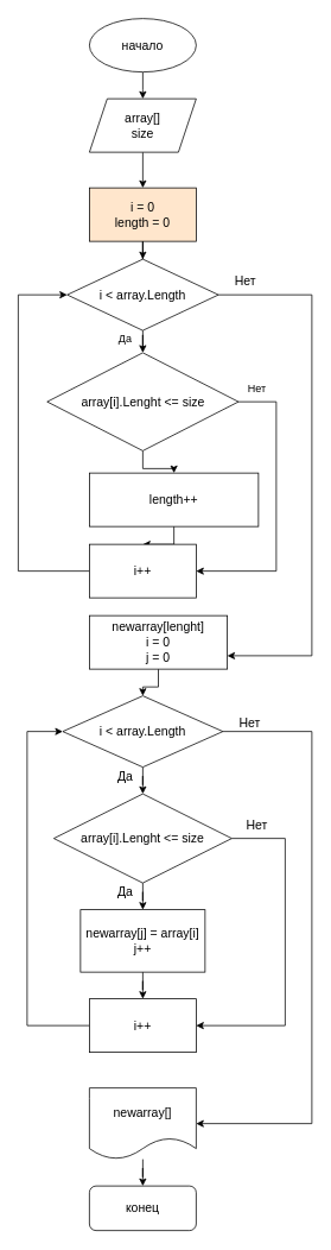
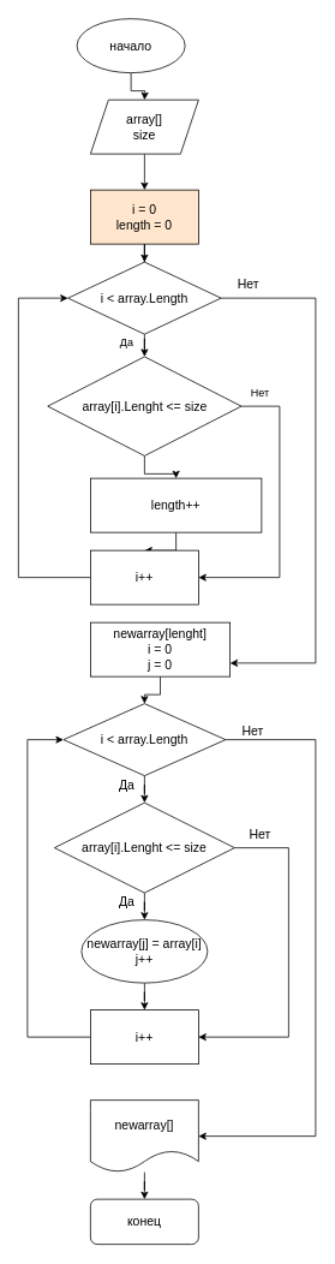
  <mxCell id="0" />
  <mxCell id="1" parent="0" />
  <mxCell id="2" value="" style="edgeStyle=orthogonalEdgeStyle;rounded=0;orthogonalLoop=1;jettySize=auto;html=1;" parent="1" source="3" edge="1"><mxGeometry relative="1" as="geometry"><mxPoint x="160" y="110" as="targetPoint" /></mxGeometry></mxCell>
- <mxCell id="3" value="&lt;font style=&quot;vertical-align: inherit;&quot;&gt;&lt;font style=&quot;vertical-align: inherit; font-size: 14px;&quot;&gt;начало&lt;/font&gt;&lt;/font&gt;" style="ellipse;whiteSpace=wrap;html=1;" parent="1" vertex="1"><mxGeometry x="100" y="20" width="120" height="60" as="geometry" /></mxCell>
+ <mxCell id="3" value="&lt;font style=&quot;vertical-align: inherit;&quot;&gt;&lt;font style=&quot;vertical-align: inherit; font-size: 14px;&quot;&gt;начало&lt;/font&gt;&lt;/font&gt;" style="ellipse;whiteSpace=wrap;html=1;" parent="1" vertex="1"><mxGeometry x="85" y="20" width="120" height="60" as="geometry" /></mxCell>
  <mxCell id="4" value="" style="edgeStyle=orthogonalEdgeStyle;rounded=0;orthogonalLoop=1;jettySize=auto;html=1;" edge="1" parent="1" source="5" target="7"><mxGeometry relative="1" as="geometry" /></mxCell>
  <mxCell id="5" value="&lt;font style=&quot;font-size: 14px;&quot;&gt;array[]&lt;br&gt;size&lt;/font&gt;" style="shape=parallelogram;perimeter=parallelogramPerimeter;whiteSpace=wrap;html=1;fixedSize=1;" vertex="1" parent="1"><mxGeometry x="100" y="110" width="120" height="60" as="geometry" /></mxCell>
  <mxCell id="6" value="" style="edgeStyle=orthogonalEdgeStyle;rounded=0;orthogonalLoop=1;jettySize=auto;html=1;" edge="1" parent="1" source="7" target="10"><mxGeometry relative="1" as="geometry" /></mxCell>
  <mxCell id="7" value="&lt;font style=&quot;font-size: 14px;&quot;&gt;i = 0&lt;br&gt;length = 0&lt;/font&gt;" style="rounded=0;whiteSpace=wrap;html=1;fillColor=#ffe6cc;" vertex="1" parent="1"><mxGeometry x="100" y="210" width="120" height="60" as="geometry" /></mxCell>
  <mxCell id="8" value="" style="edgeStyle=orthogonalEdgeStyle;rounded=0;orthogonalLoop=1;jettySize=auto;html=1;" edge="1" parent="1" source="10" target="13"><mxGeometry relative="1" as="geometry" /></mxCell>
  <mxCell id="9" style="edgeStyle=orthogonalEdgeStyle;rounded=0;orthogonalLoop=1;jettySize=auto;html=1;entryX=1;entryY=0.75;entryDx=0;entryDy=0;fontSize=14;" edge="1" parent="1" source="10" target="21"><mxGeometry relative="1" as="geometry"><Array as="points"><mxPoint x="350" y="330" /><mxPoint x="350" y="735" /></Array></mxGeometry></mxCell>
  <mxCell id="10" value="&lt;font style=&quot;font-size: 14px;&quot;&gt;i &amp;lt; array.Length&lt;/font&gt;" style="rhombus;whiteSpace=wrap;html=1;" vertex="1" parent="1"><mxGeometry x="75" y="290" width="170" height="80" as="geometry" /></mxCell>
  <mxCell id="11" value="" style="edgeStyle=orthogonalEdgeStyle;rounded=0;orthogonalLoop=1;jettySize=auto;html=1;" edge="1" parent="1" source="13" target="16"><mxGeometry relative="1" as="geometry" /></mxCell>
  <mxCell id="12" style="edgeStyle=orthogonalEdgeStyle;rounded=0;orthogonalLoop=1;jettySize=auto;html=1;entryX=1;entryY=0.5;entryDx=0;entryDy=0;" edge="1" parent="1" source="13" target="18"><mxGeometry relative="1" as="geometry"><mxPoint x="230" y="560" as="targetPoint" /><Array as="points"><mxPoint x="310" y="450" /><mxPoint x="310" y="640" /></Array></mxGeometry></mxCell>
  <mxCell id="13" value="&lt;font style=&quot;font-size: 14px;&quot;&gt;array[i].Lenght &amp;lt;= size&lt;/font&gt;" style="rhombus;whiteSpace=wrap;html=1;" vertex="1" parent="1"><mxGeometry x="52.5" y="395" width="215" height="110" as="geometry" /></mxCell>
  <mxCell id="14" value="Да" style="text;html=1;align=center;verticalAlign=middle;resizable=0;points=[];autosize=1;strokeColor=none;fillColor=none;" vertex="1" parent="1"><mxGeometry x="120" y="365" width="40" height="30" as="geometry" /></mxCell>
  <mxCell id="15" value="" style="edgeStyle=orthogonalEdgeStyle;rounded=0;orthogonalLoop=1;jettySize=auto;html=1;" edge="1" parent="1" source="16" target="18"><mxGeometry relative="1" as="geometry" /></mxCell>
  <mxCell id="16" value="&lt;font style=&quot;font-size: 14px;&quot;&gt;length++&lt;/font&gt;" style="rounded=0;whiteSpace=wrap;html=1;" vertex="1" parent="1"><mxGeometry x="100" y="530" width="190" height="60" as="geometry" /></mxCell>
  <mxCell id="17" style="edgeStyle=orthogonalEdgeStyle;rounded=0;orthogonalLoop=1;jettySize=auto;html=1;entryX=0;entryY=0.5;entryDx=0;entryDy=0;" edge="1" parent="1" source="18" target="10"><mxGeometry relative="1" as="geometry"><Array as="points"><mxPoint x="20" y="640" /><mxPoint x="20" y="330" /></Array></mxGeometry></mxCell>
  <mxCell id="18" value="&lt;font style=&quot;font-size: 14px;&quot;&gt;i++&lt;/font&gt;" style="rounded=0;whiteSpace=wrap;html=1;" vertex="1" parent="1"><mxGeometry x="100" y="610" width="120" height="60" as="geometry" /></mxCell>
  <mxCell id="19" value="Нет" style="text;html=1;align=center;verticalAlign=middle;resizable=0;points=[];autosize=1;strokeColor=none;fillColor=none;" vertex="1" parent="1"><mxGeometry x="267.5" y="420" width="40" height="30" as="geometry" /></mxCell>
  <mxCell id="20" value="" style="edgeStyle=orthogonalEdgeStyle;rounded=0;orthogonalLoop=1;jettySize=auto;html=1;fontSize=14;" edge="1" parent="1" source="21" target="24"><mxGeometry relative="1" as="geometry" /></mxCell>
  <mxCell id="21" value="newarray[lenght]&lt;br&gt;i = 0&lt;br&gt;j = 0" style="rounded=0;whiteSpace=wrap;html=1;fontSize=14;" vertex="1" parent="1"><mxGeometry x="100" y="690" width="155" height="60" as="geometry" /></mxCell>
  <mxCell id="22" value="" style="edgeStyle=orthogonalEdgeStyle;rounded=0;orthogonalLoop=1;jettySize=auto;html=1;fontSize=14;" edge="1" parent="1" source="24" target="27"><mxGeometry relative="1" as="geometry" /></mxCell>
  <mxCell id="23" style="edgeStyle=orthogonalEdgeStyle;rounded=0;orthogonalLoop=1;jettySize=auto;html=1;entryX=1;entryY=0.5;entryDx=0;entryDy=0;fontSize=14;" edge="1" parent="1" source="24" target="36"><mxGeometry relative="1" as="geometry"><Array as="points"><mxPoint x="350" y="820" /><mxPoint x="350" y="1260" /></Array></mxGeometry></mxCell>
  <mxCell id="24" value="i &amp;lt; array.Length" style="rhombus;whiteSpace=wrap;html=1;fontSize=14;" vertex="1" parent="1"><mxGeometry x="70" y="780" width="180" height="80" as="geometry" /></mxCell>
  <mxCell id="25" value="" style="edgeStyle=orthogonalEdgeStyle;rounded=0;orthogonalLoop=1;jettySize=auto;html=1;fontSize=14;" edge="1" parent="1" source="27" target="29"><mxGeometry relative="1" as="geometry" /></mxCell>
  <mxCell id="26" style="edgeStyle=orthogonalEdgeStyle;rounded=0;orthogonalLoop=1;jettySize=auto;html=1;entryX=1;entryY=0.5;entryDx=0;entryDy=0;fontSize=14;" edge="1" parent="1" source="27" target="33"><mxGeometry relative="1" as="geometry"><Array as="points"><mxPoint x="320" y="940" /><mxPoint x="320" y="1150" /></Array></mxGeometry></mxCell>
  <mxCell id="27" value="array[i].Lenght &amp;lt;= size" style="rhombus;whiteSpace=wrap;html=1;fontSize=14;" vertex="1" parent="1"><mxGeometry x="60" y="890" width="200" height="100" as="geometry" /></mxCell>
  <mxCell id="28" value="" style="edgeStyle=orthogonalEdgeStyle;rounded=0;orthogonalLoop=1;jettySize=auto;html=1;fontSize=14;" edge="1" parent="1" source="29" target="33"><mxGeometry relative="1" as="geometry" /></mxCell>
- <mxCell id="29" value="newarray[j] = array[i]&lt;br&gt;j++" style="rounded=0;whiteSpace=wrap;html=1;fontSize=14;" vertex="1" parent="1"><mxGeometry x="90" y="1020" width="140" height="70" as="geometry" /></mxCell>
+ <mxCell id="29" value="newarray[j] = array[i]&lt;br&gt;j++" style="ellipse;whiteSpace=wrap;html=1;fontSize=14;" vertex="1" parent="1"><mxGeometry x="90" y="1020" width="140" height="70" as="geometry" /></mxCell>
  <mxCell id="30" value="Да" style="text;html=1;align=center;verticalAlign=middle;resizable=0;points=[];autosize=1;strokeColor=none;fillColor=none;fontSize=14;" vertex="1" parent="1"><mxGeometry x="120" y="985" width="40" height="30" as="geometry" /></mxCell>
  <mxCell id="31" value="Да" style="text;html=1;align=center;verticalAlign=middle;resizable=0;points=[];autosize=1;strokeColor=none;fillColor=none;fontSize=14;" vertex="1" parent="1"><mxGeometry x="120" y="855" width="40" height="30" as="geometry" /></mxCell>
  <mxCell id="32" style="edgeStyle=orthogonalEdgeStyle;rounded=0;orthogonalLoop=1;jettySize=auto;html=1;entryX=0;entryY=0.5;entryDx=0;entryDy=0;fontSize=14;" edge="1" parent="1" source="33" target="24"><mxGeometry relative="1" as="geometry"><Array as="points"><mxPoint x="30" y="1150" /><mxPoint x="30" y="820" /></Array></mxGeometry></mxCell>
  <mxCell id="33" value="&lt;font style=&quot;font-size: 14px;&quot;&gt;i++&lt;/font&gt;" style="rounded=0;whiteSpace=wrap;html=1;" vertex="1" parent="1"><mxGeometry x="100" y="1120" width="120" height="60" as="geometry" /></mxCell>
  <mxCell id="34" value="Нет" style="text;html=1;align=center;verticalAlign=middle;resizable=0;points=[];autosize=1;strokeColor=none;fillColor=none;fontSize=14;" vertex="1" parent="1"><mxGeometry x="262.5" y="910" width="50" height="30" as="geometry" /></mxCell>
  <mxCell id="35" value="" style="edgeStyle=orthogonalEdgeStyle;rounded=0;orthogonalLoop=1;jettySize=auto;html=1;fontSize=14;" edge="1" parent="1" source="36" target="39"><mxGeometry relative="1" as="geometry" /></mxCell>
  <mxCell id="36" value="newarray[]" style="shape=document;whiteSpace=wrap;html=1;boundedLbl=1;fontSize=14;" vertex="1" parent="1"><mxGeometry x="100" y="1220" width="120" height="80" as="geometry" /></mxCell>
  <mxCell id="37" value="Нет" style="text;html=1;align=center;verticalAlign=middle;resizable=0;points=[];autosize=1;strokeColor=none;fillColor=none;fontSize=14;" vertex="1" parent="1"><mxGeometry x="250" y="300" width="50" height="30" as="geometry" /></mxCell>
  <mxCell id="38" value="Нет" style="text;html=1;align=center;verticalAlign=middle;resizable=0;points=[];autosize=1;strokeColor=none;fillColor=none;fontSize=14;" vertex="1" parent="1"><mxGeometry x="255" y="795" width="50" height="30" as="geometry" /></mxCell>
  <mxCell id="39" value="конец" style="whiteSpace=wrap;html=1;fontSize=14;rounded=1;" vertex="1" parent="1"><mxGeometry x="100" y="1330" width="120" height="50" as="geometry" /></mxCell>
